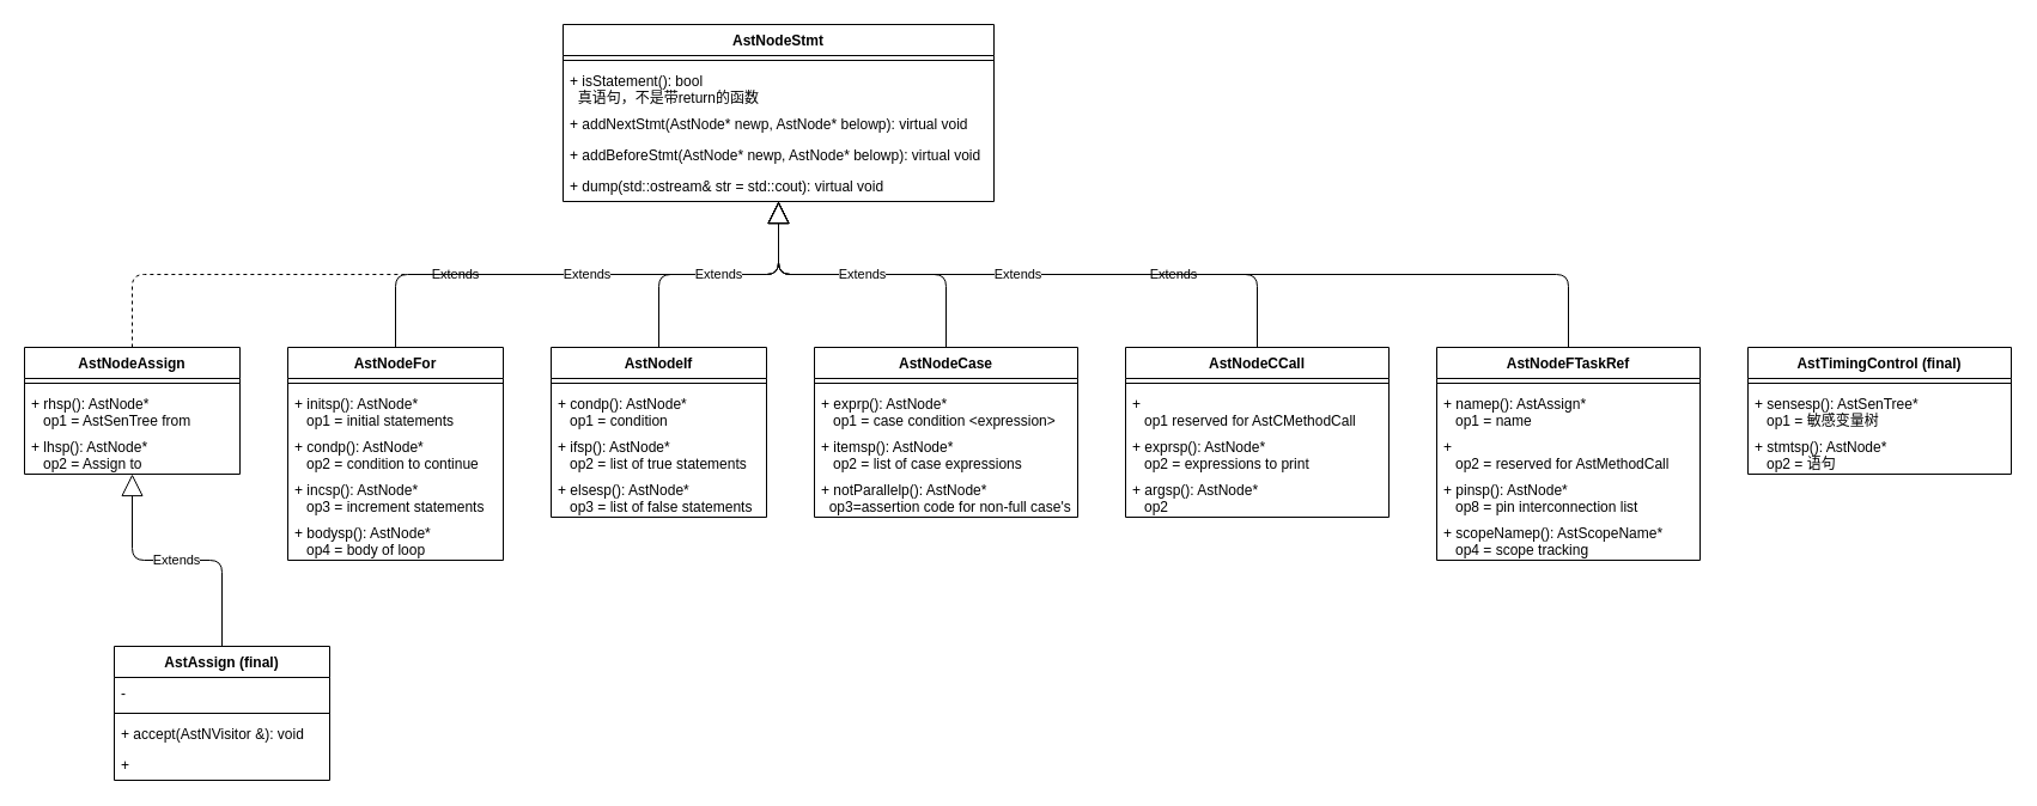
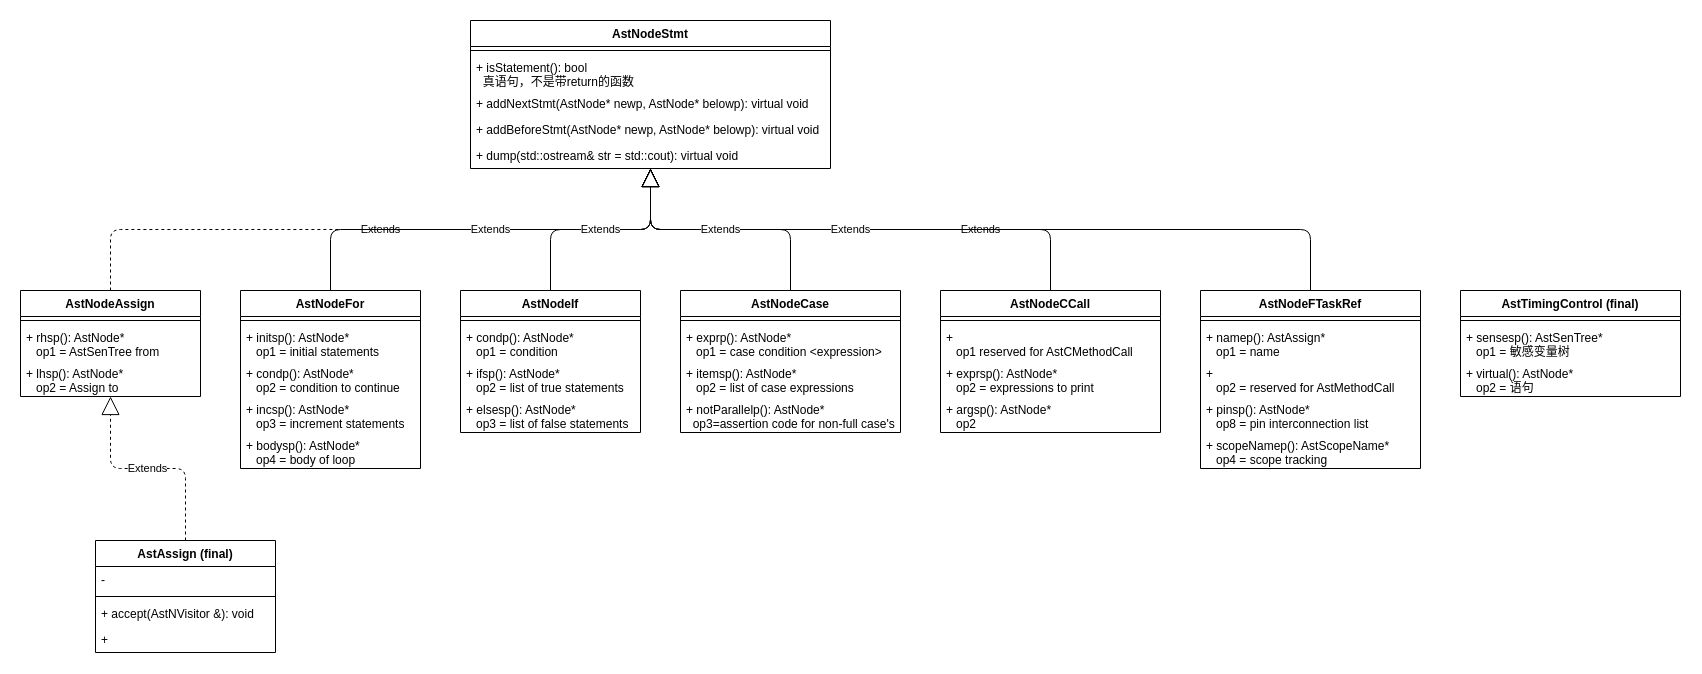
  <mxCell id="0" />
  <mxCell id="1" parent="0" />
  <mxCell id="2" value="AstNodeStmt" style="swimlane;fontStyle=1;align=center;verticalAlign=top;childLayout=stackLayout;horizontal=1;startSize=26;horizontalStack=0;resizeParent=1;resizeParentMax=0;resizeLast=0;collapsible=1;marginBottom=0;" parent="1" vertex="1"><mxGeometry x="470" y="20" width="360" height="148" as="geometry" /></mxCell>
  <mxCell id="3" value="" style="line;strokeWidth=1;fillColor=none;align=left;verticalAlign=middle;spacingTop=-1;spacingLeft=3;spacingRight=3;rotatable=0;labelPosition=right;points=[];portConstraint=eastwest;" parent="2" vertex="1"><mxGeometry y="26" width="360" height="8" as="geometry" /></mxCell>
  <mxCell id="4" value="+ isStatement(): bool&#10;  真语句，不是带return的函数" style="text;strokeColor=none;fillColor=none;align=left;verticalAlign=top;spacingLeft=4;spacingRight=4;overflow=hidden;rotatable=0;points=[[0,0.5],[1,0.5]];portConstraint=eastwest;" parent="2" vertex="1"><mxGeometry y="34" width="360" height="36" as="geometry" /></mxCell>
  <mxCell id="5" value="+ addNextStmt(AstNode* newp, AstNode* belowp): virtual void" style="text;strokeColor=none;fillColor=none;align=left;verticalAlign=top;spacingLeft=4;spacingRight=4;overflow=hidden;rotatable=0;points=[[0,0.5],[1,0.5]];portConstraint=eastwest;" parent="2" vertex="1"><mxGeometry y="70" width="360" height="26" as="geometry" /></mxCell>
  <mxCell id="6" value="+ addBeforeStmt(AstNode* newp, AstNode* belowp): virtual void" style="text;strokeColor=none;fillColor=none;align=left;verticalAlign=top;spacingLeft=4;spacingRight=4;overflow=hidden;rotatable=0;points=[[0,0.5],[1,0.5]];portConstraint=eastwest;" parent="2" vertex="1"><mxGeometry y="96" width="360" height="26" as="geometry" /></mxCell>
  <mxCell id="7" value="+ dump(std::ostream&amp; str = std::cout): virtual void" style="text;strokeColor=none;fillColor=none;align=left;verticalAlign=top;spacingLeft=4;spacingRight=4;overflow=hidden;rotatable=0;points=[[0,0.5],[1,0.5]];portConstraint=eastwest;" parent="2" vertex="1"><mxGeometry y="122" width="360" height="26" as="geometry" /></mxCell>
  <mxCell id="8" value="AstNodeAssign" style="swimlane;fontStyle=1;align=center;verticalAlign=top;childLayout=stackLayout;horizontal=1;startSize=26;horizontalStack=0;resizeParent=1;resizeParentMax=0;resizeLast=0;collapsible=1;marginBottom=0;" parent="1" vertex="1"><mxGeometry x="20" y="290" width="180" height="106" as="geometry" /></mxCell>
  <mxCell id="9" value="" style="line;strokeWidth=1;fillColor=none;align=left;verticalAlign=middle;spacingTop=-1;spacingLeft=3;spacingRight=3;rotatable=0;labelPosition=right;points=[];portConstraint=eastwest;" parent="8" vertex="1"><mxGeometry y="26" width="180" height="8" as="geometry" /></mxCell>
  <mxCell id="10" value="+ rhsp(): AstNode*&#10;   op1 = AstSenTree from" style="text;strokeColor=none;fillColor=none;align=left;verticalAlign=top;spacingLeft=4;spacingRight=4;overflow=hidden;rotatable=0;points=[[0,0.5],[1,0.5]];portConstraint=eastwest;" parent="8" vertex="1"><mxGeometry y="34" width="180" height="36" as="geometry" /></mxCell>
  <mxCell id="11" value="+ lhsp(): AstNode*&#10;   op2 = Assign to" style="text;strokeColor=none;fillColor=none;align=left;verticalAlign=top;spacingLeft=4;spacingRight=4;overflow=hidden;rotatable=0;points=[[0,0.5],[1,0.5]];portConstraint=eastwest;" parent="8" vertex="1"><mxGeometry y="70" width="180" height="36" as="geometry" /></mxCell>
  <mxCell id="12" value="Extends" style="endArrow=block;endSize=16;endFill=0;html=1;edgeStyle=orthogonalEdgeStyle;exitX=0.5;exitY=0;exitDx=0;exitDy=0;dashed=1;" parent="1" source="8" target="2" edge="1"><mxGeometry width="160" relative="1" as="geometry"><mxPoint x="-275" y="350" as="sourcePoint" /><mxPoint x="860" y="-164" as="targetPoint" /></mxGeometry></mxCell>
  <mxCell id="13" value="AstAssign (final)" style="swimlane;fontStyle=1;align=center;verticalAlign=top;childLayout=stackLayout;horizontal=1;startSize=26;horizontalStack=0;resizeParent=1;resizeParentMax=0;resizeLast=0;collapsible=1;marginBottom=0;" parent="1" vertex="1"><mxGeometry x="95" y="540" width="180" height="112" as="geometry" /></mxCell>
  <mxCell id="14" value="- " style="text;strokeColor=none;fillColor=none;align=left;verticalAlign=top;spacingLeft=4;spacingRight=4;overflow=hidden;rotatable=0;points=[[0,0.5],[1,0.5]];portConstraint=eastwest;" parent="13" vertex="1"><mxGeometry y="26" width="180" height="26" as="geometry" /></mxCell>
  <mxCell id="15" value="" style="line;strokeWidth=1;fillColor=none;align=left;verticalAlign=middle;spacingTop=-1;spacingLeft=3;spacingRight=3;rotatable=0;labelPosition=right;points=[];portConstraint=eastwest;" parent="13" vertex="1"><mxGeometry y="52" width="180" height="8" as="geometry" /></mxCell>
  <mxCell id="16" value="+ accept(AstNVisitor &amp;): void" style="text;strokeColor=none;fillColor=none;align=left;verticalAlign=top;spacingLeft=4;spacingRight=4;overflow=hidden;rotatable=0;points=[[0,0.5],[1,0.5]];portConstraint=eastwest;" parent="13" vertex="1"><mxGeometry y="60" width="180" height="26" as="geometry" /></mxCell>
  <mxCell id="17" value="+ " style="text;strokeColor=none;fillColor=none;align=left;verticalAlign=top;spacingLeft=4;spacingRight=4;overflow=hidden;rotatable=0;points=[[0,0.5],[1,0.5]];portConstraint=eastwest;" parent="13" vertex="1"><mxGeometry y="86" width="180" height="26" as="geometry" /></mxCell>
- <mxCell id="18" value="Extends" style="endArrow=block;endSize=16;endFill=0;html=1;edgeStyle=orthogonalEdgeStyle;exitX=0.5;exitY=0;exitDx=0;exitDy=0;" parent="1" source="13" target="8" edge="1"><mxGeometry width="160" relative="1" as="geometry"><mxPoint x="195" y="390" as="sourcePoint" /><mxPoint x="-60" y="420" as="targetPoint" /></mxGeometry></mxCell>
+ <mxCell id="18" value="Extends" style="endArrow=block;endSize=16;endFill=0;html=1;edgeStyle=orthogonalEdgeStyle;exitX=0.5;exitY=0;exitDx=0;exitDy=0;dashed=1;" parent="1" source="13" target="8" edge="1"><mxGeometry width="160" relative="1" as="geometry"><mxPoint x="195" y="390" as="sourcePoint" /><mxPoint x="-60" y="420" as="targetPoint" /></mxGeometry></mxCell>
  <mxCell id="19" value="AstNodeFor" style="swimlane;fontStyle=1;align=center;verticalAlign=top;childLayout=stackLayout;horizontal=1;startSize=26;horizontalStack=0;resizeParent=1;resizeParentMax=0;resizeLast=0;collapsible=1;marginBottom=0;" parent="1" vertex="1"><mxGeometry x="240" y="290" width="180" height="178" as="geometry" /></mxCell>
  <mxCell id="20" value="" style="line;strokeWidth=1;fillColor=none;align=left;verticalAlign=middle;spacingTop=-1;spacingLeft=3;spacingRight=3;rotatable=0;labelPosition=right;points=[];portConstraint=eastwest;" parent="19" vertex="1"><mxGeometry y="26" width="180" height="8" as="geometry" /></mxCell>
  <mxCell id="21" value="+ initsp(): AstNode*&#10;   op1 = initial statements" style="text;strokeColor=none;fillColor=none;align=left;verticalAlign=top;spacingLeft=4;spacingRight=4;overflow=hidden;rotatable=0;points=[[0,0.5],[1,0.5]];portConstraint=eastwest;" parent="19" vertex="1"><mxGeometry y="34" width="180" height="36" as="geometry" /></mxCell>
  <mxCell id="22" value="+ condp(): AstNode*&#10;   op2 = condition to continue" style="text;strokeColor=none;fillColor=none;align=left;verticalAlign=top;spacingLeft=4;spacingRight=4;overflow=hidden;rotatable=0;points=[[0,0.5],[1,0.5]];portConstraint=eastwest;" parent="19" vertex="1"><mxGeometry y="70" width="180" height="36" as="geometry" /></mxCell>
  <mxCell id="23" value="+ incsp(): AstNode*&#10;   op3 = increment statements" style="text;strokeColor=none;fillColor=none;align=left;verticalAlign=top;spacingLeft=4;spacingRight=4;overflow=hidden;rotatable=0;points=[[0,0.5],[1,0.5]];portConstraint=eastwest;" parent="19" vertex="1"><mxGeometry y="106" width="180" height="36" as="geometry" /></mxCell>
  <mxCell id="24" value="+ bodysp(): AstNode*&#10;   op4 = body of loop" style="text;strokeColor=none;fillColor=none;align=left;verticalAlign=top;spacingLeft=4;spacingRight=4;overflow=hidden;rotatable=0;points=[[0,0.5],[1,0.5]];portConstraint=eastwest;" parent="19" vertex="1"><mxGeometry y="142" width="180" height="36" as="geometry" /></mxCell>
  <mxCell id="25" value="AstNodeIf" style="swimlane;fontStyle=1;align=center;verticalAlign=top;childLayout=stackLayout;horizontal=1;startSize=26;horizontalStack=0;resizeParent=1;resizeParentMax=0;resizeLast=0;collapsible=1;marginBottom=0;" parent="1" vertex="1"><mxGeometry x="460" y="290" width="180" height="142" as="geometry" /></mxCell>
  <mxCell id="26" value="" style="line;strokeWidth=1;fillColor=none;align=left;verticalAlign=middle;spacingTop=-1;spacingLeft=3;spacingRight=3;rotatable=0;labelPosition=right;points=[];portConstraint=eastwest;" parent="25" vertex="1"><mxGeometry y="26" width="180" height="8" as="geometry" /></mxCell>
  <mxCell id="27" value="+ condp(): AstNode*&#10;   op1 = condition" style="text;strokeColor=none;fillColor=none;align=left;verticalAlign=top;spacingLeft=4;spacingRight=4;overflow=hidden;rotatable=0;points=[[0,0.5],[1,0.5]];portConstraint=eastwest;" parent="25" vertex="1"><mxGeometry y="34" width="180" height="36" as="geometry" /></mxCell>
  <mxCell id="28" value="+ ifsp(): AstNode*&#10;   op2 = list of true statements" style="text;strokeColor=none;fillColor=none;align=left;verticalAlign=top;spacingLeft=4;spacingRight=4;overflow=hidden;rotatable=0;points=[[0,0.5],[1,0.5]];portConstraint=eastwest;" parent="25" vertex="1"><mxGeometry y="70" width="180" height="36" as="geometry" /></mxCell>
  <mxCell id="29" value="+ elsesp(): AstNode*&#10;   op3 = list of false statements" style="text;strokeColor=none;fillColor=none;align=left;verticalAlign=top;spacingLeft=4;spacingRight=4;overflow=hidden;rotatable=0;points=[[0,0.5],[1,0.5]];portConstraint=eastwest;" parent="25" vertex="1"><mxGeometry y="106" width="180" height="36" as="geometry" /></mxCell>
  <mxCell id="30" value="AstNodeCase" style="swimlane;fontStyle=1;align=center;verticalAlign=top;childLayout=stackLayout;horizontal=1;startSize=26;horizontalStack=0;resizeParent=1;resizeParentMax=0;resizeLast=0;collapsible=1;marginBottom=0;" parent="1" vertex="1"><mxGeometry x="680" y="290" width="220" height="142" as="geometry" /></mxCell>
  <mxCell id="31" value="" style="line;strokeWidth=1;fillColor=none;align=left;verticalAlign=middle;spacingTop=-1;spacingLeft=3;spacingRight=3;rotatable=0;labelPosition=right;points=[];portConstraint=eastwest;" parent="30" vertex="1"><mxGeometry y="26" width="220" height="8" as="geometry" /></mxCell>
  <mxCell id="32" value="+ exprp(): AstNode*&#10;   op1 = case condition &lt;expression&gt;" style="text;strokeColor=none;fillColor=none;align=left;verticalAlign=top;spacingLeft=4;spacingRight=4;overflow=hidden;rotatable=0;points=[[0,0.5],[1,0.5]];portConstraint=eastwest;" parent="30" vertex="1"><mxGeometry y="34" width="220" height="36" as="geometry" /></mxCell>
  <mxCell id="33" value="+ itemsp(): AstNode*&#10;   op2 = list of case expressions" style="text;strokeColor=none;fillColor=none;align=left;verticalAlign=top;spacingLeft=4;spacingRight=4;overflow=hidden;rotatable=0;points=[[0,0.5],[1,0.5]];portConstraint=eastwest;" parent="30" vertex="1"><mxGeometry y="70" width="220" height="36" as="geometry" /></mxCell>
  <mxCell id="34" value="+ notParallelp(): AstNode*&#10;  op3=assertion code for non-full case's" style="text;strokeColor=none;fillColor=none;align=left;verticalAlign=top;spacingLeft=4;spacingRight=4;overflow=hidden;rotatable=0;points=[[0,0.5],[1,0.5]];portConstraint=eastwest;" parent="30" vertex="1"><mxGeometry y="106" width="220" height="36" as="geometry" /></mxCell>
  <mxCell id="35" value="AstNodeCCall" style="swimlane;fontStyle=1;align=center;verticalAlign=top;childLayout=stackLayout;horizontal=1;startSize=26;horizontalStack=0;resizeParent=1;resizeParentMax=0;resizeLast=0;collapsible=1;marginBottom=0;" parent="1" vertex="1"><mxGeometry x="940" y="290" width="220" height="142" as="geometry" /></mxCell>
  <mxCell id="36" value="" style="line;strokeWidth=1;fillColor=none;align=left;verticalAlign=middle;spacingTop=-1;spacingLeft=3;spacingRight=3;rotatable=0;labelPosition=right;points=[];portConstraint=eastwest;" parent="35" vertex="1"><mxGeometry y="26" width="220" height="8" as="geometry" /></mxCell>
  <mxCell id="37" value="+ &#10;   op1 reserved for AstCMethodCall" style="text;strokeColor=none;fillColor=none;align=left;verticalAlign=top;spacingLeft=4;spacingRight=4;overflow=hidden;rotatable=0;points=[[0,0.5],[1,0.5]];portConstraint=eastwest;" parent="35" vertex="1"><mxGeometry y="34" width="220" height="36" as="geometry" /></mxCell>
  <mxCell id="38" value="+ exprsp(): AstNode*&#10;   op2 = expressions to print" style="text;strokeColor=none;fillColor=none;align=left;verticalAlign=top;spacingLeft=4;spacingRight=4;overflow=hidden;rotatable=0;points=[[0,0.5],[1,0.5]];portConstraint=eastwest;" parent="35" vertex="1"><mxGeometry y="70" width="220" height="36" as="geometry" /></mxCell>
  <mxCell id="39" value="+ argsp(): AstNode*&#10;   op2" style="text;strokeColor=none;fillColor=none;align=left;verticalAlign=top;spacingLeft=4;spacingRight=4;overflow=hidden;rotatable=0;points=[[0,0.5],[1,0.5]];portConstraint=eastwest;" parent="35" vertex="1"><mxGeometry y="106" width="220" height="36" as="geometry" /></mxCell>
  <mxCell id="40" value="AstNodeFTaskRef" style="swimlane;fontStyle=1;align=center;verticalAlign=top;childLayout=stackLayout;horizontal=1;startSize=26;horizontalStack=0;resizeParent=1;resizeParentMax=0;resizeLast=0;collapsible=1;marginBottom=0;" parent="1" vertex="1"><mxGeometry x="1200" y="290" width="220" height="178" as="geometry" /></mxCell>
  <mxCell id="41" value="" style="line;strokeWidth=1;fillColor=none;align=left;verticalAlign=middle;spacingTop=-1;spacingLeft=3;spacingRight=3;rotatable=0;labelPosition=right;points=[];portConstraint=eastwest;" parent="40" vertex="1"><mxGeometry y="26" width="220" height="8" as="geometry" /></mxCell>
  <mxCell id="42" value="+ namep(): AstAssign*&#10;   op1 = name" style="text;strokeColor=none;fillColor=none;align=left;verticalAlign=top;spacingLeft=4;spacingRight=4;overflow=hidden;rotatable=0;points=[[0,0.5],[1,0.5]];portConstraint=eastwest;" parent="40" vertex="1"><mxGeometry y="34" width="220" height="36" as="geometry" /></mxCell>
  <mxCell id="43" value="+ &#10;   op2 = reserved for AstMethodCall" style="text;strokeColor=none;fillColor=none;align=left;verticalAlign=top;spacingLeft=4;spacingRight=4;overflow=hidden;rotatable=0;points=[[0,0.5],[1,0.5]];portConstraint=eastwest;" parent="40" vertex="1"><mxGeometry y="70" width="220" height="36" as="geometry" /></mxCell>
  <mxCell id="44" value="+ pinsp(): AstNode*&#10;   op8 = pin interconnection list" style="text;strokeColor=none;fillColor=none;align=left;verticalAlign=top;spacingLeft=4;spacingRight=4;overflow=hidden;rotatable=0;points=[[0,0.5],[1,0.5]];portConstraint=eastwest;" parent="40" vertex="1"><mxGeometry y="106" width="220" height="36" as="geometry" /></mxCell>
  <mxCell id="45" value="+ scopeNamep(): AstScopeName*&#10;   op4 = scope tracking" style="text;strokeColor=none;fillColor=none;align=left;verticalAlign=top;spacingLeft=4;spacingRight=4;overflow=hidden;rotatable=0;points=[[0,0.5],[1,0.5]];portConstraint=eastwest;" parent="40" vertex="1"><mxGeometry y="142" width="220" height="36" as="geometry" /></mxCell>
  <mxCell id="46" value="Extends" style="endArrow=block;endSize=16;endFill=0;html=1;edgeStyle=orthogonalEdgeStyle;exitX=0.5;exitY=0;exitDx=0;exitDy=0;" parent="1" source="19" target="2" edge="1"><mxGeometry width="160" relative="1" as="geometry"><mxPoint x="310" y="300" as="sourcePoint" /><mxPoint x="340" y="178" as="targetPoint" /></mxGeometry></mxCell>
  <mxCell id="47" value="Extends" style="endArrow=block;endSize=16;endFill=0;html=1;edgeStyle=orthogonalEdgeStyle;exitX=0.5;exitY=0;exitDx=0;exitDy=0;" parent="1" source="40" target="2" edge="1"><mxGeometry width="160" relative="1" as="geometry"><mxPoint x="340" y="300" as="sourcePoint" /><mxPoint x="520" y="178" as="targetPoint" /></mxGeometry></mxCell>
  <mxCell id="48" value="Extends" style="endArrow=block;endSize=16;endFill=0;html=1;edgeStyle=orthogonalEdgeStyle;exitX=0.5;exitY=0;exitDx=0;exitDy=0;" parent="1" source="35" target="2" edge="1"><mxGeometry width="160" relative="1" as="geometry"><mxPoint x="340" y="300" as="sourcePoint" /><mxPoint x="660" y="178" as="targetPoint" /></mxGeometry></mxCell>
  <mxCell id="49" value="Extends" style="endArrow=block;endSize=16;endFill=0;html=1;edgeStyle=orthogonalEdgeStyle;exitX=0.5;exitY=0;exitDx=0;exitDy=0;" parent="1" source="30" target="2" edge="1"><mxGeometry width="160" relative="1" as="geometry"><mxPoint x="1060" y="300" as="sourcePoint" /><mxPoint x="660" y="178" as="targetPoint" /></mxGeometry></mxCell>
  <mxCell id="50" value="Extends" style="endArrow=block;endSize=16;endFill=0;html=1;edgeStyle=orthogonalEdgeStyle;exitX=0.5;exitY=0;exitDx=0;exitDy=0;" parent="1" source="25" target="2" edge="1"><mxGeometry width="160" relative="1" as="geometry"><mxPoint x="800" y="300" as="sourcePoint" /><mxPoint x="660" y="178" as="targetPoint" /></mxGeometry></mxCell>
  <mxCell id="51" value="AstTimingControl (final)" style="swimlane;fontStyle=1;align=center;verticalAlign=top;childLayout=stackLayout;horizontal=1;startSize=26;horizontalStack=0;resizeParent=1;resizeParentMax=0;resizeLast=0;collapsible=1;marginBottom=0;" vertex="1" parent="1"><mxGeometry x="1460" y="290" width="220" height="106" as="geometry" /></mxCell>
  <mxCell id="52" value="" style="line;strokeWidth=1;fillColor=none;align=left;verticalAlign=middle;spacingTop=-1;spacingLeft=3;spacingRight=3;rotatable=0;labelPosition=right;points=[];portConstraint=eastwest;" vertex="1" parent="51"><mxGeometry y="26" width="220" height="8" as="geometry" /></mxCell>
  <mxCell id="53" value="+ sensesp(): AstSenTree*&#10;   op1 = 敏感变量树" style="text;strokeColor=none;fillColor=none;align=left;verticalAlign=top;spacingLeft=4;spacingRight=4;overflow=hidden;rotatable=0;points=[[0,0.5],[1,0.5]];portConstraint=eastwest;" vertex="1" parent="51"><mxGeometry y="34" width="220" height="36" as="geometry" /></mxCell>
- <mxCell id="54" value="+ stmtsp(): AstNode*&#10;   op2 = 语句" style="text;strokeColor=none;fillColor=none;align=left;verticalAlign=top;spacingLeft=4;spacingRight=4;overflow=hidden;rotatable=0;points=[[0,0.5],[1,0.5]];portConstraint=eastwest;" vertex="1" parent="51"><mxGeometry y="70" width="220" height="36" as="geometry" /></mxCell>
+ <mxCell id="54" value="+ virtual(): AstNode*&#10;   op2 = 语句" style="text;strokeColor=none;fillColor=none;align=left;verticalAlign=top;spacingLeft=4;spacingRight=4;overflow=hidden;rotatable=0;points=[[0,0.5],[1,0.5]];portConstraint=eastwest;" vertex="1" parent="51"><mxGeometry y="70" width="220" height="36" as="geometry" /></mxCell>
